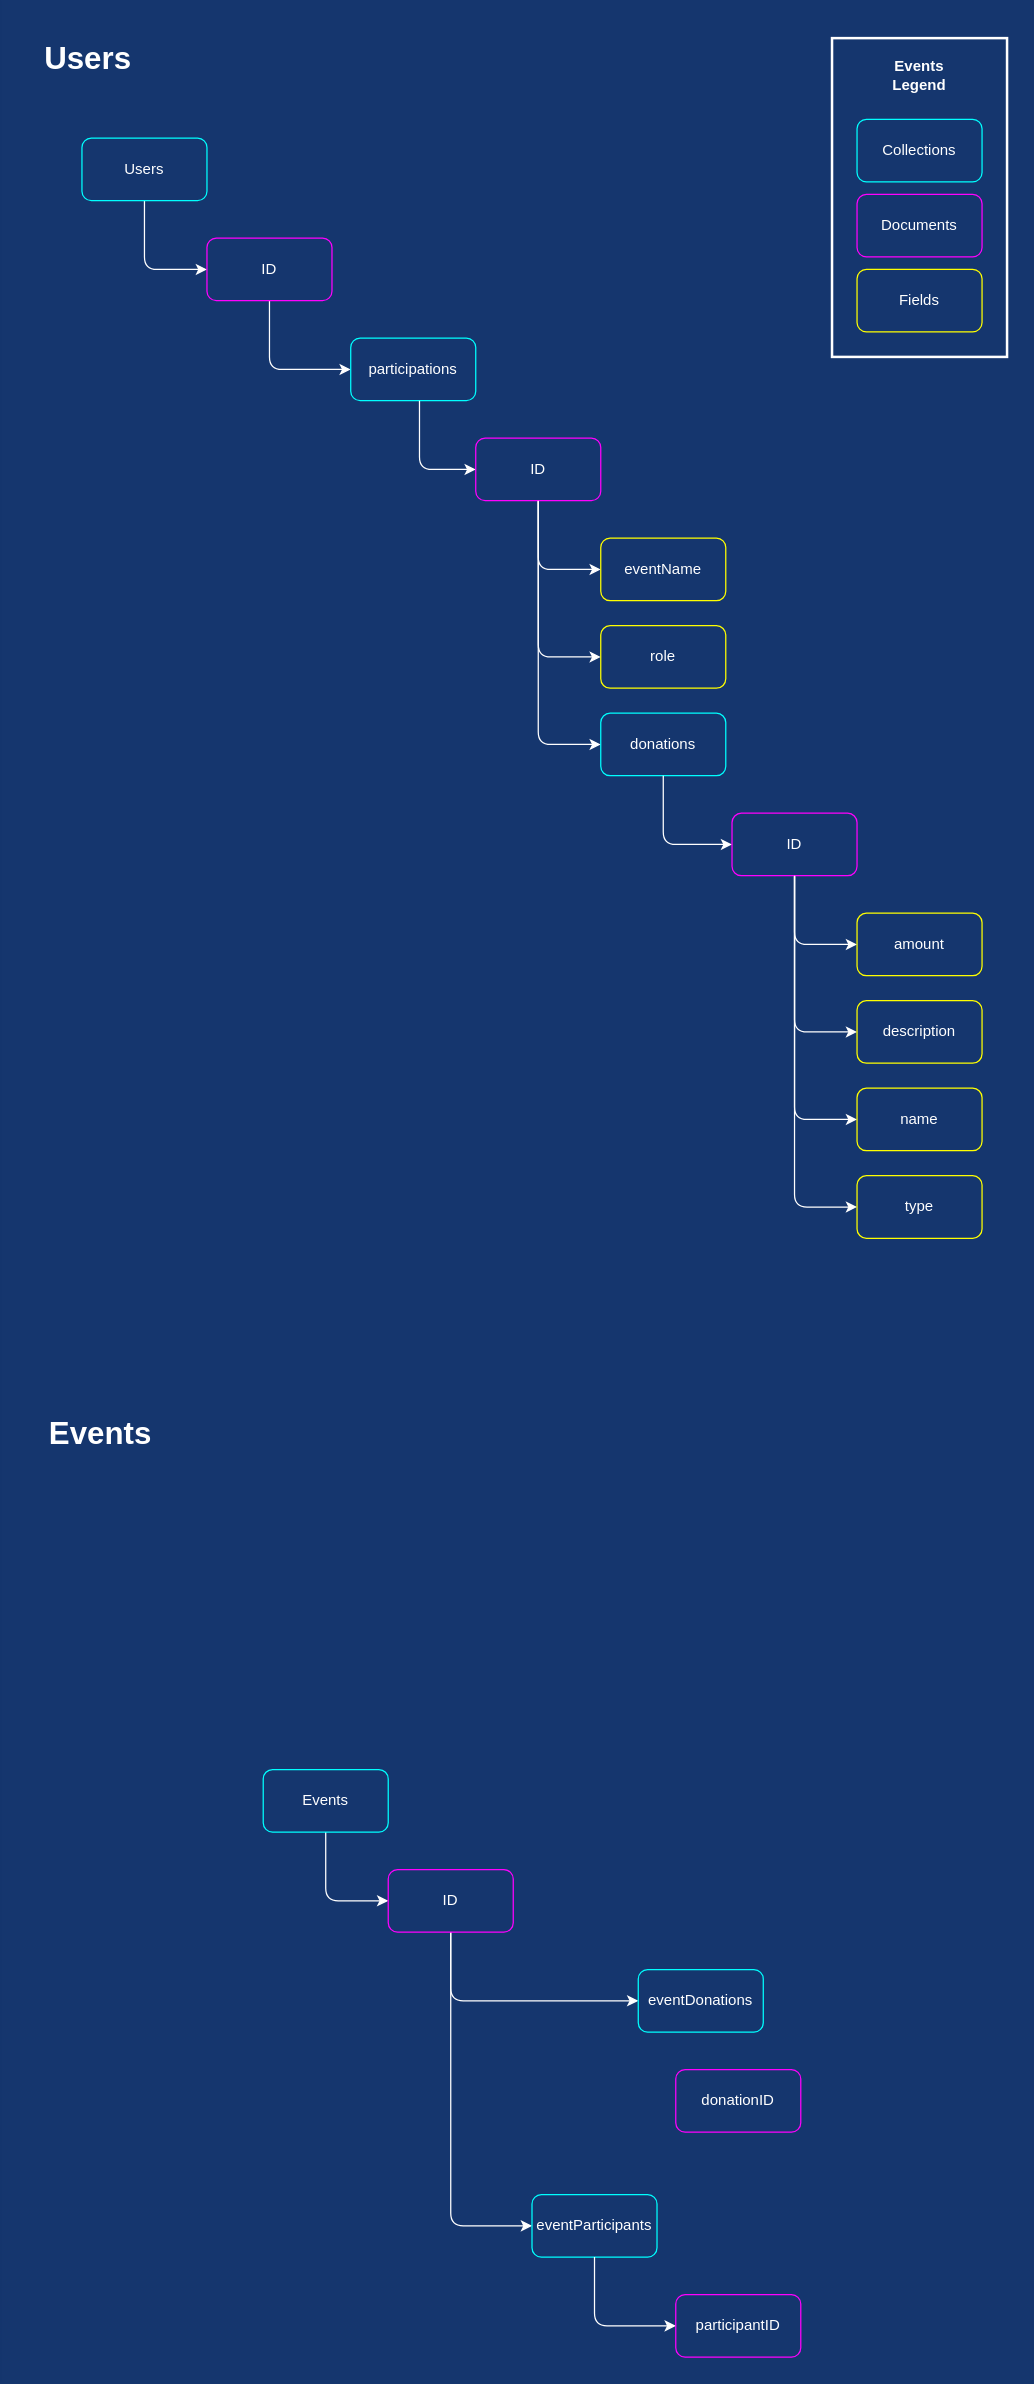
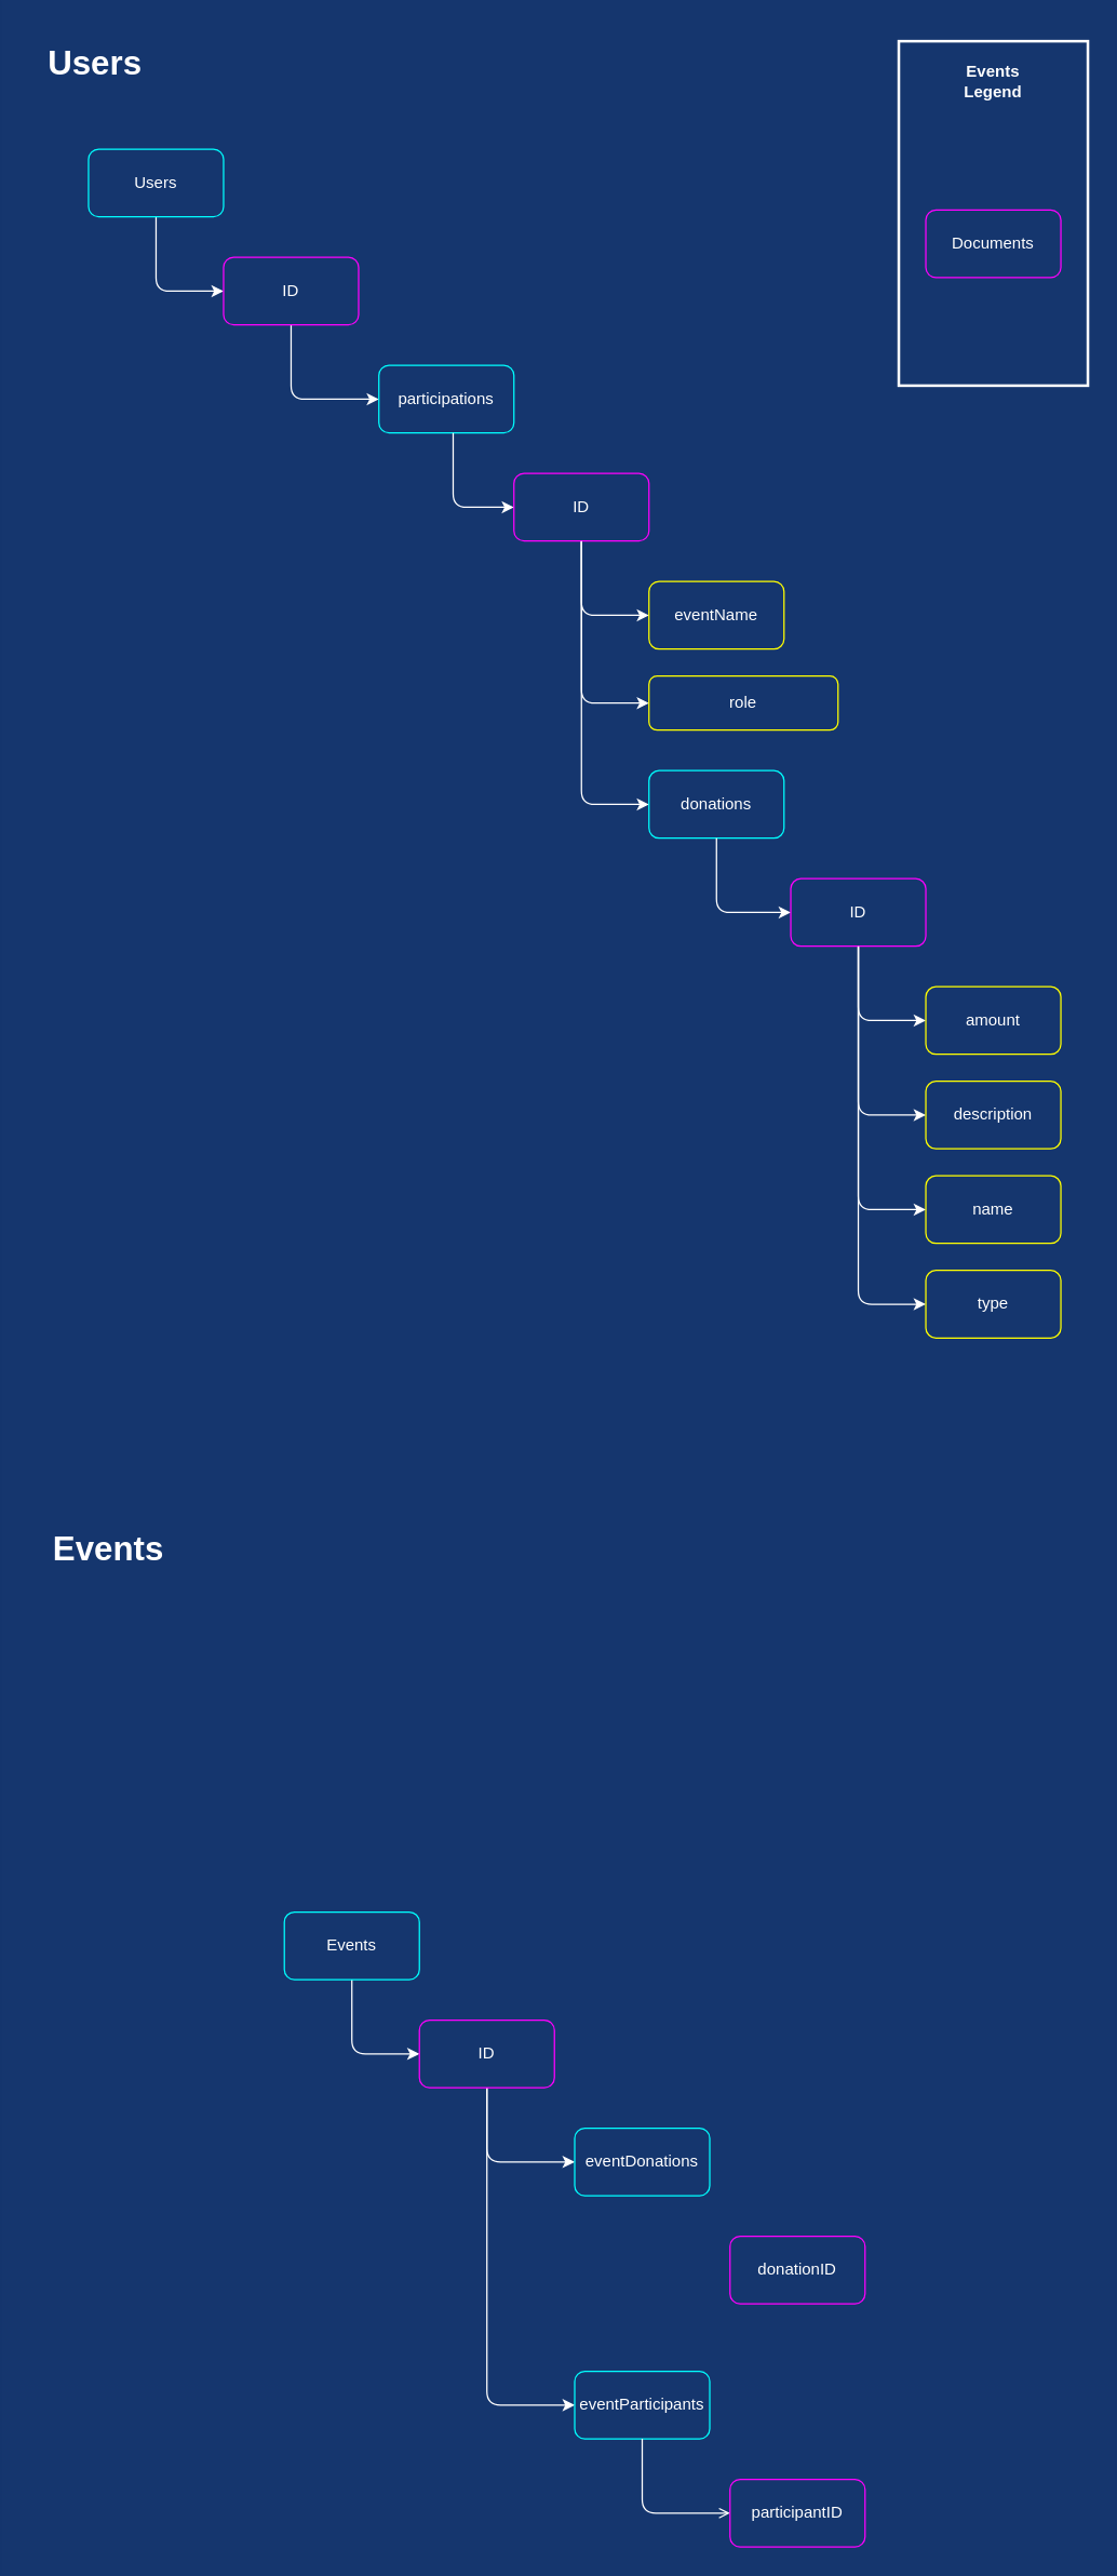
  <mxCell id="0" />
  <mxCell id="1" parent="0" />
  <mxCell id="2" style="edgeStyle=orthogonalEdgeStyle;html=1;entryX=0;entryY=0.5;entryDx=0;entryDy=0;fontColor=#FFFFFF;strokeColor=#FFFFFF;exitX=0.5;exitY=1;exitDx=0;exitDy=0;" edge="1" parent="1" source="3" target="5"><mxGeometry relative="1" as="geometry" /></mxCell>
  <mxCell id="3" value="Users" style="rounded=1;whiteSpace=wrap;html=1;fillColor=none;strokeColor=#00ffff;fontColor=#FFFFFF;fontStyle=0;glass=0;strokeWidth=1;" vertex="1" parent="1"><mxGeometry x="65" y="110" width="100" height="50" as="geometry" /></mxCell>
  <mxCell id="4" style="edgeStyle=orthogonalEdgeStyle;html=1;entryX=0;entryY=0.5;entryDx=0;entryDy=0;strokeColor=#FFFFFF;fontColor=#FFFFFF;exitX=0.5;exitY=1;exitDx=0;exitDy=0;" edge="1" parent="1" source="5" target="6"><mxGeometry relative="1" as="geometry" /></mxCell>
  <mxCell id="5" value="ID" style="rounded=1;whiteSpace=wrap;html=1;fillColor=none;strokeColor=#ff00ff;fontColor=#FFFFFF;fontStyle=0;strokeWidth=1;" vertex="1" parent="1"><mxGeometry x="165" y="190" width="100" height="50" as="geometry" /></mxCell>
  <mxCell id="6" value="participations" style="rounded=1;whiteSpace=wrap;html=1;fillColor=none;strokeColor=#00FFFF;fontColor=#FFFFFF;fontStyle=0;strokeWidth=1;" vertex="1" parent="1"><mxGeometry x="280" y="270" width="100" height="50" as="geometry" /></mxCell>
  <mxCell id="7" style="edgeStyle=orthogonalEdgeStyle;html=1;entryX=0;entryY=0.5;entryDx=0;entryDy=0;fontColor=#FFFFFF;strokeColor=#FFFFFF;" edge="1" parent="1" target="10"><mxGeometry relative="1" as="geometry"><mxPoint x="335" y="320" as="sourcePoint" /><Array as="points"><mxPoint x="335" y="375" /></Array></mxGeometry></mxCell>
  <mxCell id="8" style="edgeStyle=orthogonalEdgeStyle;html=1;entryX=0;entryY=0.5;entryDx=0;entryDy=0;strokeColor=#FFFFFF;fontColor=#FFFFFF;" edge="1" parent="1" source="10" target="13"><mxGeometry relative="1" as="geometry" /></mxCell>
  <mxCell id="9" style="edgeStyle=orthogonalEdgeStyle;html=1;entryX=0;entryY=0.5;entryDx=0;entryDy=0;strokeColor=#FFFFFF;fontColor=#FFFFFF;" edge="1" parent="1" source="10" target="14"><mxGeometry relative="1" as="geometry" /></mxCell>
  <mxCell id="10" value="ID" style="rounded=1;whiteSpace=wrap;html=1;fillColor=none;strokeColor=#FF00FF;fontColor=#FFFFFF;fontStyle=0;strokeWidth=1;" vertex="1" parent="1"><mxGeometry x="380" y="350" width="100" height="50" as="geometry" /></mxCell>
  <mxCell id="11" style="edgeStyle=orthogonalEdgeStyle;html=1;entryX=0;entryY=0.5;entryDx=0;entryDy=0;fontColor=#FFFFFF;strokeColor=#FFFFFF;exitX=0.5;exitY=1;exitDx=0;exitDy=0;" edge="1" parent="1" target="12" source="10"><mxGeometry relative="1" as="geometry"><mxPoint x="435" y="400" as="sourcePoint" /><Array as="points"><mxPoint x="430" y="455" /></Array></mxGeometry></mxCell>
  <mxCell id="12" value="eventName" style="rounded=1;whiteSpace=wrap;html=1;fillColor=none;strokeColor=#ffff00;fontColor=#FFFFFF;fontStyle=0;strokeWidth=1;" vertex="1" parent="1"><mxGeometry x="480" y="430" width="100" height="50" as="geometry" /></mxCell>
- <mxCell id="13" value="role" style="rounded=1;whiteSpace=wrap;html=1;fillColor=none;strokeColor=#ffff00;fontColor=#FFFFFF;fontStyle=0;strokeWidth=1;" vertex="1" parent="1"><mxGeometry x="480" y="500" width="100" height="50" as="geometry" /></mxCell>
+ <mxCell id="13" value="role" style="rounded=1;whiteSpace=wrap;html=1;fillColor=none;strokeColor=#ffff00;fontColor=#FFFFFF;fontStyle=0;strokeWidth=1;" vertex="1" parent="1"><mxGeometry x="480" y="500" width="140" height="40" as="geometry" /></mxCell>
  <mxCell id="14" value="donations" style="rounded=1;whiteSpace=wrap;html=1;fillColor=none;strokeColor=#00FFFF;fontColor=#FFFFFF;fontStyle=0;strokeWidth=1;" vertex="1" parent="1"><mxGeometry x="480" y="570" width="100" height="50" as="geometry" /></mxCell>
  <mxCell id="15" style="edgeStyle=orthogonalEdgeStyle;html=1;entryX=0;entryY=0.5;entryDx=0;entryDy=0;fontColor=#FFFFFF;strokeColor=#FFFFFF;exitX=0.5;exitY=1;exitDx=0;exitDy=0;" edge="1" parent="1" target="19" source="14"><mxGeometry relative="1" as="geometry"><mxPoint x="535" y="620" as="sourcePoint" /></mxGeometry></mxCell>
  <mxCell id="16" style="edgeStyle=orthogonalEdgeStyle;html=1;entryX=0;entryY=0.5;entryDx=0;entryDy=0;strokeColor=#FFFFFF;fontColor=#FFFFFF;" edge="1" parent="1" source="19" target="27"><mxGeometry relative="1" as="geometry" /></mxCell>
  <mxCell id="17" style="edgeStyle=orthogonalEdgeStyle;html=1;entryX=0;entryY=0.5;entryDx=0;entryDy=0;strokeColor=#FFFFFF;fontColor=#FFFFFF;" edge="1" parent="1" source="19" target="28"><mxGeometry relative="1" as="geometry" /></mxCell>
  <mxCell id="18" style="edgeStyle=orthogonalEdgeStyle;html=1;entryX=0;entryY=0.5;entryDx=0;entryDy=0;strokeColor=#FFFFFF;fontColor=#FFFFFF;" edge="1" parent="1" source="19" target="29"><mxGeometry relative="1" as="geometry" /></mxCell>
  <mxCell id="19" value="ID" style="rounded=1;whiteSpace=wrap;html=1;fillColor=none;strokeColor=#ff00ff;fontColor=#FFFFFF;fontStyle=0;strokeWidth=1;" vertex="1" parent="1"><mxGeometry x="585" y="650" width="100" height="50" as="geometry" /></mxCell>
- <mxCell id="20" value="Collections" style="rounded=1;whiteSpace=wrap;html=1;fillColor=none;strokeColor=#00ffff;fontColor=#FFFFFF;fontStyle=0;glass=0;strokeWidth=1;" vertex="1" parent="1"><mxGeometry x="685" y="95" width="100" height="50" as="geometry" /></mxCell>
  <mxCell id="21" value="Documents" style="rounded=1;whiteSpace=wrap;html=1;fillColor=none;strokeColor=#ff00ff;fontColor=#FFFFFF;fontStyle=0;strokeWidth=1;" vertex="1" parent="1"><mxGeometry x="685" y="155" width="100" height="50" as="geometry" /></mxCell>
- <mxCell id="22" value="Fields" style="rounded=1;whiteSpace=wrap;html=1;fillColor=none;strokeColor=#ffff00;fontColor=#FFFFFF;fontStyle=0;strokeWidth=1;" vertex="1" parent="1"><mxGeometry x="685" y="215" width="100" height="50" as="geometry" /></mxCell>
  <mxCell id="23" value="Events&lt;br&gt;Legend" style="text;html=1;strokeColor=none;fillColor=none;align=center;verticalAlign=middle;whiteSpace=wrap;rounded=0;glass=0;sketch=0;strokeWidth=1;fontColor=#FFFFFF;fontStyle=1" vertex="1" parent="1"><mxGeometry x="705" y="45" width="60" height="30" as="geometry" /></mxCell>
  <mxCell id="24" value="" style="rounded=0;whiteSpace=wrap;html=1;glass=0;sketch=0;strokeColor=#FFFFFF;strokeWidth=2;fontColor=#FFFFFF;fillColor=none;" vertex="1" parent="1"><mxGeometry x="665" y="30" width="140" height="255" as="geometry" /></mxCell>
  <mxCell id="25" style="edgeStyle=orthogonalEdgeStyle;html=1;entryX=0;entryY=0.5;entryDx=0;entryDy=0;fontColor=#FFFFFF;strokeColor=#FFFFFF;" edge="1" parent="1" target="26"><mxGeometry relative="1" as="geometry"><mxPoint x="635" y="700" as="sourcePoint" /><Array as="points"><mxPoint x="635" y="755" /></Array></mxGeometry></mxCell>
  <mxCell id="26" value="amount" style="rounded=1;whiteSpace=wrap;html=1;fillColor=none;strokeColor=#ffff00;fontColor=#FFFFFF;fontStyle=0;strokeWidth=1;" vertex="1" parent="1"><mxGeometry x="685" y="730" width="100" height="50" as="geometry" /></mxCell>
  <mxCell id="27" value="description" style="rounded=1;whiteSpace=wrap;html=1;fillColor=none;strokeColor=#ffff00;fontColor=#FFFFFF;fontStyle=0;strokeWidth=1;" vertex="1" parent="1"><mxGeometry x="685" y="800" width="100" height="50" as="geometry" /></mxCell>
  <mxCell id="28" value="name" style="rounded=1;whiteSpace=wrap;html=1;fillColor=none;strokeColor=#FFFF00;fontColor=#FFFFFF;fontStyle=0;strokeWidth=1;" vertex="1" parent="1"><mxGeometry x="685" y="870" width="100" height="50" as="geometry" /></mxCell>
  <mxCell id="29" value="type" style="rounded=1;whiteSpace=wrap;html=1;fillColor=none;strokeColor=#FFFF00;fontColor=#FFFFFF;fontStyle=0;strokeWidth=1;" vertex="1" parent="1"><mxGeometry x="685" y="940" width="100" height="50" as="geometry" /></mxCell>
  <mxCell id="30" style="edgeStyle=orthogonalEdgeStyle;html=1;entryX=0;entryY=0.5;entryDx=0;entryDy=0;fontColor=#FFFFFF;strokeColor=#FFFFFF;exitX=0.5;exitY=1;exitDx=0;exitDy=0;" edge="1" parent="1" source="31" target="34"><mxGeometry relative="1" as="geometry" /></mxCell>
  <mxCell id="31" value="Events" style="rounded=1;whiteSpace=wrap;html=1;fillColor=none;strokeColor=#00ffff;fontColor=#FFFFFF;fontStyle=0;glass=0;strokeWidth=1;" vertex="1" parent="1"><mxGeometry x="210" y="1415" width="100" height="50" as="geometry" /></mxCell>
  <mxCell id="32" style="edgeStyle=orthogonalEdgeStyle;html=1;entryX=0;entryY=0.5;entryDx=0;entryDy=0;strokeColor=#FFFFFF;fontColor=#FFFFFF;exitX=0.5;exitY=1;exitDx=0;exitDy=0;" edge="1" parent="1" source="34" target="35"><mxGeometry relative="1" as="geometry" /></mxCell>
  <mxCell id="33" style="edgeStyle=orthogonalEdgeStyle;html=1;entryX=0;entryY=0.5;entryDx=0;entryDy=0;strokeColor=#FFFFFF;fontSize=25;fontColor=#FFFFFF;exitX=0.5;exitY=1;exitDx=0;exitDy=0;" edge="1" parent="1" source="34" target="38"><mxGeometry relative="1" as="geometry"><Array as="points"><mxPoint x="360" y="1780" /></Array></mxGeometry></mxCell>
  <mxCell id="34" value="ID" style="rounded=1;whiteSpace=wrap;html=1;fillColor=none;strokeColor=#ff00ff;fontColor=#FFFFFF;fontStyle=0;strokeWidth=1;" vertex="1" parent="1"><mxGeometry x="310" y="1495" width="100" height="50" as="geometry" /></mxCell>
- <mxCell id="35" value="eventDonations" style="rounded=1;whiteSpace=wrap;html=1;fillColor=none;strokeColor=#00FFFF;fontColor=#FFFFFF;fontStyle=0;strokeWidth=1;" vertex="1" parent="1"><mxGeometry x="510" y="1575" width="100" height="50" as="geometry" /></mxCell>
+ <mxCell id="35" value="eventDonations" style="rounded=1;whiteSpace=wrap;html=1;fillColor=none;strokeColor=#00FFFF;fontColor=#FFFFFF;fontStyle=0;strokeWidth=1;" vertex="1" parent="1"><mxGeometry x="425" y="1575" width="100" height="50" as="geometry" /></mxCell>
  <mxCell id="36" value="Users" style="rounded=1;whiteSpace=wrap;html=1;fillColor=none;strokeColor=none;fontColor=#FFFFFF;fontStyle=1;glass=0;strokeWidth=3;fontSize=25;" vertex="1" parent="1"><mxGeometry x="20" y="20" width="100" height="50" as="geometry" /></mxCell>
  <mxCell id="37" value="Events" style="rounded=1;whiteSpace=wrap;html=1;fillColor=none;strokeColor=none;fontColor=#FFFFFF;fontStyle=1;glass=0;strokeWidth=3;fontSize=25;" vertex="1" parent="1"><mxGeometry x="30" y="1120" width="100" height="50" as="geometry" /></mxCell>
  <mxCell id="38" value="eventParticipants" style="rounded=1;whiteSpace=wrap;html=1;fillColor=none;strokeColor=#00FFFF;fontColor=#FFFFFF;fontStyle=0;strokeWidth=1;" vertex="1" parent="1"><mxGeometry x="425" y="1755" width="100" height="50" as="geometry" /></mxCell>
  <mxCell id="39" value="donationID" style="rounded=1;whiteSpace=wrap;html=1;fillColor=none;strokeColor=#FF00FF;fontColor=#FFFFFF;fontStyle=0;strokeWidth=1;" vertex="1" parent="1"><mxGeometry x="540" y="1655" width="100" height="50" as="geometry" /></mxCell>
- <mxCell id="40" style="edgeStyle=orthogonalEdgeStyle;html=1;entryX=0;entryY=0.5;entryDx=0;entryDy=0;strokeColor=#FFFFFF;fontColor=#FFFFFF;exitX=0.5;exitY=1;exitDx=0;exitDy=0;" edge="1" parent="1" target="41" source="38"><mxGeometry relative="1" as="geometry"><mxPoint x="475" y="1825" as="sourcePoint" /><Array as="points"><mxPoint x="475" y="1860" /></Array></mxGeometry></mxCell>
+ <mxCell id="40" style="edgeStyle=orthogonalEdgeStyle;html=1;entryX=0;entryY=0.5;entryDx=0;entryDy=0;strokeColor=#FFFFFF;fontColor=#FFFFFF;exitX=0.5;exitY=1;exitDx=0;exitDy=0;endArrow=open;" edge="1" parent="1" target="41" source="38"><mxGeometry relative="1" as="geometry"><mxPoint x="475" y="1825" as="sourcePoint" /><Array as="points"><mxPoint x="475" y="1860" /></Array></mxGeometry></mxCell>
  <mxCell id="41" value="participantID" style="rounded=1;whiteSpace=wrap;html=1;fillColor=none;strokeColor=#FF00FF;fontColor=#FFFFFF;fontStyle=0;strokeWidth=1;" vertex="1" parent="1"><mxGeometry x="540" y="1835" width="100" height="50" as="geometry" /></mxCell>
